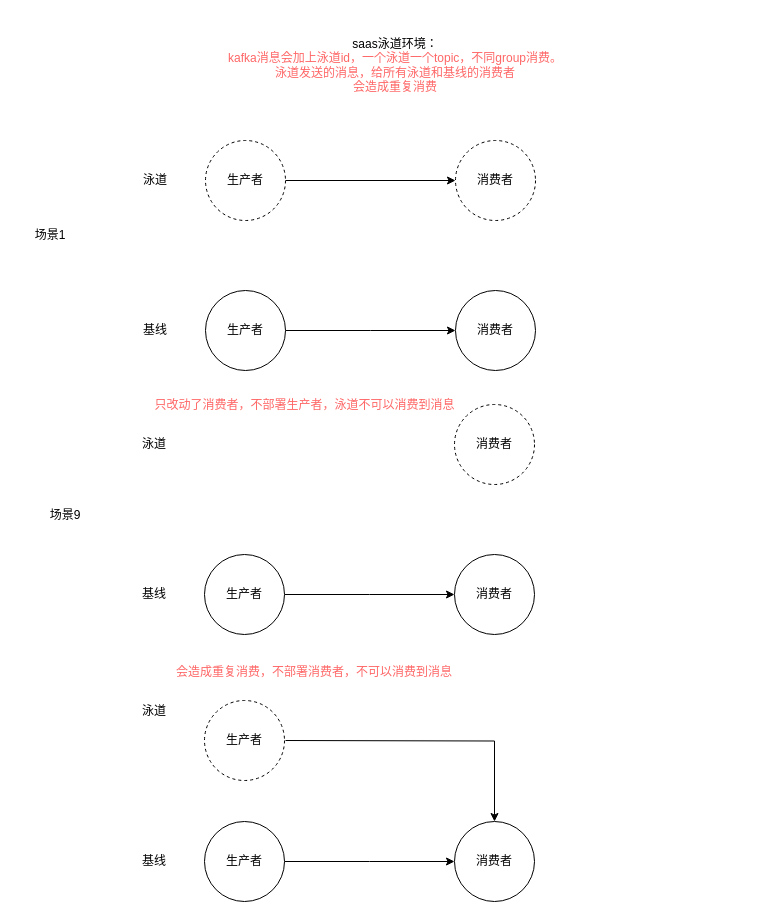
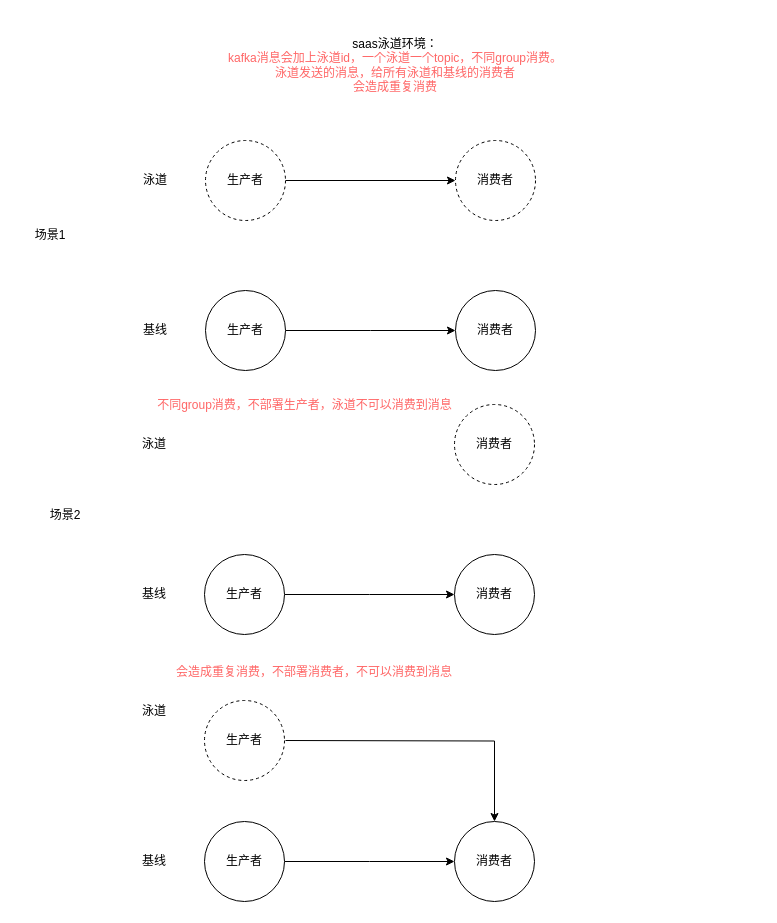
  <mxCell id="0" />
  <mxCell id="1" parent="0" />
  <mxCell id="2" style="edgeStyle=orthogonalEdgeStyle;rounded=0;orthogonalLoop=1;jettySize=auto;html=1;entryX=0;entryY=0.5;entryDx=0;entryDy=0;" parent="1" source="3" target="4" edge="1"><mxGeometry relative="1" as="geometry" /></mxCell>
  <mxCell id="3" value="" style="ellipse;whiteSpace=wrap;html=1;aspect=fixed;dashed=1;" parent="1" vertex="1"><mxGeometry x="205" y="140" width="80" height="80" as="geometry" /></mxCell>
  <mxCell id="4" value="" style="ellipse;whiteSpace=wrap;html=1;aspect=fixed;dashed=1;" parent="1" vertex="1"><mxGeometry x="455" y="140" width="80" height="80" as="geometry" /></mxCell>
  <mxCell id="5" style="edgeStyle=orthogonalEdgeStyle;rounded=0;orthogonalLoop=1;jettySize=auto;html=1;" parent="1" source="6" edge="1"><mxGeometry relative="1" as="geometry"><mxPoint x="455" y="330" as="targetPoint" /></mxGeometry></mxCell>
  <mxCell id="6" value="" style="ellipse;whiteSpace=wrap;html=1;aspect=fixed;" parent="1" vertex="1"><mxGeometry x="205" y="290" width="80" height="80" as="geometry" /></mxCell>
  <mxCell id="7" value="" style="ellipse;whiteSpace=wrap;html=1;aspect=fixed;" parent="1" vertex="1"><mxGeometry x="455" y="290" width="80" height="80" as="geometry" /></mxCell>
  <mxCell id="8" value="泳道" style="text;html=1;strokeColor=none;fillColor=none;align=center;verticalAlign=middle;whiteSpace=wrap;rounded=0;" parent="1" vertex="1"><mxGeometry x="125" y="165" width="60" height="30" as="geometry" /></mxCell>
  <mxCell id="9" value="基线" style="text;html=1;strokeColor=none;fillColor=none;align=center;verticalAlign=middle;whiteSpace=wrap;rounded=0;" parent="1" vertex="1"><mxGeometry x="125" y="315" width="60" height="30" as="geometry" /></mxCell>
  <mxCell id="10" value="生产者" style="text;html=1;strokeColor=none;fillColor=none;align=center;verticalAlign=middle;whiteSpace=wrap;rounded=0;" parent="1" vertex="1"><mxGeometry x="215" y="165" width="60" height="30" as="geometry" /></mxCell>
  <mxCell id="11" value="消费者" style="text;html=1;strokeColor=none;fillColor=none;align=center;verticalAlign=middle;whiteSpace=wrap;rounded=0;" parent="1" vertex="1"><mxGeometry x="465" y="165" width="60" height="30" as="geometry" /></mxCell>
  <mxCell id="12" value="saas泳道环境：&lt;br&gt;&lt;font color=&quot;#ff6666&quot;&gt;kafka消息会加上泳道id，一个泳道一个topic，不同group消费。&lt;br&gt;泳道发送的消息，给所有泳道和基线的消费者&lt;/font&gt;&lt;br&gt;&lt;font color=&quot;#ff6666&quot;&gt;会造成重复消费&lt;/font&gt;" style="text;html=1;strokeColor=none;fillColor=none;align=center;verticalAlign=middle;whiteSpace=wrap;rounded=0;" parent="1" vertex="1"><mxGeometry x="35" y="20" width="720" height="90" as="geometry" /></mxCell>
  <mxCell id="13" value="生产者" style="text;html=1;strokeColor=none;fillColor=none;align=center;verticalAlign=middle;whiteSpace=wrap;rounded=0;" parent="1" vertex="1"><mxGeometry x="215" y="315" width="60" height="30" as="geometry" /></mxCell>
  <mxCell id="14" value="消费者" style="text;html=1;strokeColor=none;fillColor=none;align=center;verticalAlign=middle;whiteSpace=wrap;rounded=0;" parent="1" vertex="1"><mxGeometry x="465" y="315" width="60" height="30" as="geometry" /></mxCell>
  <mxCell id="15" value="" style="ellipse;whiteSpace=wrap;html=1;aspect=fixed;dashed=1;" parent="1" vertex="1"><mxGeometry x="454" y="404" width="80" height="80" as="geometry" /></mxCell>
  <mxCell id="16" style="edgeStyle=orthogonalEdgeStyle;rounded=0;orthogonalLoop=1;jettySize=auto;html=1;" parent="1" source="17" edge="1"><mxGeometry relative="1" as="geometry"><mxPoint x="454" y="594" as="targetPoint" /></mxGeometry></mxCell>
  <mxCell id="17" value="" style="ellipse;whiteSpace=wrap;html=1;aspect=fixed;" parent="1" vertex="1"><mxGeometry x="204" y="554" width="80" height="80" as="geometry" /></mxCell>
  <mxCell id="18" value="" style="ellipse;whiteSpace=wrap;html=1;aspect=fixed;" parent="1" vertex="1"><mxGeometry x="454" y="554" width="80" height="80" as="geometry" /></mxCell>
  <mxCell id="19" value="泳道" style="text;html=1;strokeColor=none;fillColor=none;align=center;verticalAlign=middle;whiteSpace=wrap;rounded=0;" parent="1" vertex="1"><mxGeometry x="124" y="429" width="60" height="30" as="geometry" /></mxCell>
  <mxCell id="20" value="基线" style="text;html=1;strokeColor=none;fillColor=none;align=center;verticalAlign=middle;whiteSpace=wrap;rounded=0;" parent="1" vertex="1"><mxGeometry x="124" y="579" width="60" height="30" as="geometry" /></mxCell>
  <mxCell id="21" value="消费者" style="text;html=1;strokeColor=none;fillColor=none;align=center;verticalAlign=middle;whiteSpace=wrap;rounded=0;" parent="1" vertex="1"><mxGeometry x="464" y="429" width="60" height="30" as="geometry" /></mxCell>
  <mxCell id="22" value="生产者" style="text;html=1;strokeColor=none;fillColor=none;align=center;verticalAlign=middle;whiteSpace=wrap;rounded=0;" parent="1" vertex="1"><mxGeometry x="214" y="579" width="60" height="30" as="geometry" /></mxCell>
  <mxCell id="23" value="消费者" style="text;html=1;strokeColor=none;fillColor=none;align=center;verticalAlign=middle;whiteSpace=wrap;rounded=0;" parent="1" vertex="1"><mxGeometry x="464" y="579" width="60" height="30" as="geometry" /></mxCell>
- <mxCell id="24" value="&lt;font color=&quot;#ff6666&quot;&gt;只改动了消费者，不部署生产者，泳道不可以消费到消息&lt;/font&gt;" style="text;html=1;strokeColor=none;fillColor=none;align=center;verticalAlign=middle;whiteSpace=wrap;rounded=0;" parent="1" vertex="1"><mxGeometry x="145" y="390" width="319" height="30" as="geometry" /></mxCell>
+ <mxCell id="24" value="&lt;font color=&quot;#ff6666&quot;&gt;不同group消费，不部署生产者，泳道不可以消费到消息&lt;/font&gt;" style="text;html=1;strokeColor=none;fillColor=none;align=center;verticalAlign=middle;whiteSpace=wrap;rounded=0;" parent="1" vertex="1"><mxGeometry x="145" y="390" width="319" height="30" as="geometry" /></mxCell>
  <mxCell id="25" value="场景1" style="text;html=1;strokeColor=none;fillColor=none;align=center;verticalAlign=middle;whiteSpace=wrap;rounded=0;" parent="1" vertex="1"><mxGeometry x="20" y="220" width="60" height="30" as="geometry" /></mxCell>
- <mxCell id="26" value="场景9" style="text;html=1;strokeColor=none;fillColor=none;align=center;verticalAlign=middle;whiteSpace=wrap;rounded=0;" parent="1" vertex="1"><mxGeometry x="35" y="500" width="60" height="30" as="geometry" /></mxCell>
+ <mxCell id="26" value="场景2" style="text;html=1;strokeColor=none;fillColor=none;align=center;verticalAlign=middle;whiteSpace=wrap;rounded=0;" parent="1" vertex="1"><mxGeometry x="35" y="500" width="60" height="30" as="geometry" /></mxCell>
  <mxCell id="27" style="edgeStyle=orthogonalEdgeStyle;rounded=0;orthogonalLoop=1;jettySize=auto;html=1;" parent="1" source="28" edge="1"><mxGeometry relative="1" as="geometry"><mxPoint x="454" y="861" as="targetPoint" /></mxGeometry></mxCell>
  <mxCell id="28" value="" style="ellipse;whiteSpace=wrap;html=1;aspect=fixed;" parent="1" vertex="1"><mxGeometry x="204" y="821" width="80" height="80" as="geometry" /></mxCell>
  <mxCell id="29" value="" style="ellipse;whiteSpace=wrap;html=1;aspect=fixed;" parent="1" vertex="1"><mxGeometry x="454" y="821" width="80" height="80" as="geometry" /></mxCell>
  <mxCell id="30" value="泳道" style="text;html=1;strokeColor=none;fillColor=none;align=center;verticalAlign=middle;whiteSpace=wrap;rounded=0;" parent="1" vertex="1"><mxGeometry x="124" y="696" width="60" height="30" as="geometry" /></mxCell>
  <mxCell id="31" value="基线" style="text;html=1;strokeColor=none;fillColor=none;align=center;verticalAlign=middle;whiteSpace=wrap;rounded=0;" parent="1" vertex="1"><mxGeometry x="124" y="846" width="60" height="30" as="geometry" /></mxCell>
  <mxCell id="32" value="生产者" style="text;html=1;strokeColor=none;fillColor=none;align=center;verticalAlign=middle;whiteSpace=wrap;rounded=0;" parent="1" vertex="1"><mxGeometry x="214" y="846" width="60" height="30" as="geometry" /></mxCell>
  <mxCell id="33" value="消费者" style="text;html=1;strokeColor=none;fillColor=none;align=center;verticalAlign=middle;whiteSpace=wrap;rounded=0;" parent="1" vertex="1"><mxGeometry x="464" y="846" width="60" height="30" as="geometry" /></mxCell>
  <mxCell id="34" value="&lt;font color=&quot;#ff6666&quot;&gt;会造成重复消费，不部署消费者，不可以消费到消息&lt;/font&gt;" style="text;html=1;strokeColor=none;fillColor=none;align=center;verticalAlign=middle;whiteSpace=wrap;rounded=0;" parent="1" vertex="1"><mxGeometry x="164" y="657" width="300" height="30" as="geometry" /></mxCell>
  <mxCell id="35" value="" style="ellipse;whiteSpace=wrap;html=1;aspect=fixed;dashed=1;" parent="1" vertex="1"><mxGeometry x="204" y="700" width="80" height="80" as="geometry" /></mxCell>
  <mxCell id="36" style="edgeStyle=orthogonalEdgeStyle;rounded=0;orthogonalLoop=1;jettySize=auto;html=1;" parent="1" target="29" edge="1"><mxGeometry relative="1" as="geometry"><mxPoint x="285" y="740" as="sourcePoint" /></mxGeometry></mxCell>
  <mxCell id="37" value="生产者" style="text;html=1;strokeColor=none;fillColor=none;align=center;verticalAlign=middle;whiteSpace=wrap;rounded=0;" parent="1" vertex="1"><mxGeometry x="214" y="725" width="60" height="30" as="geometry" /></mxCell>
